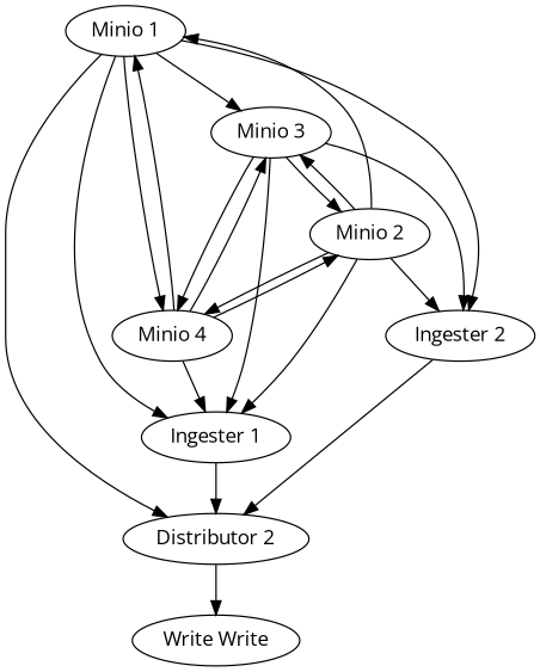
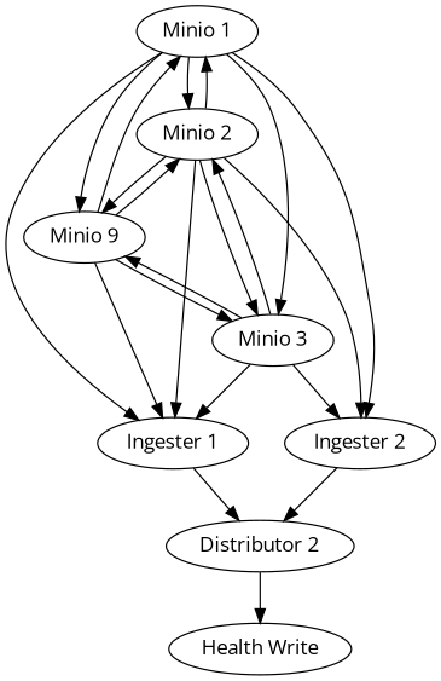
  digraph {
    fontname="Open Sans"
    node [fontname="Open Sans" func=one]
    edge [fontname="Open Sans"]
-   n1 [label="Write Write"]
+   n1 [label="Health Write"]
    n2 [label="Distributor 2"]
    n3 [label="Ingester 1"]
    n4 [label="Ingester 2"]
    n5 [func="75%" label="Minio 1"]
    n6 [func="75%" label="Minio 2"]
    n7 [func="75%" label="Minio 3"]
-   n8 [func="75%" label="Minio 4"]
+   n8 [func="75%" label="Minio 9"]
    n2 -> n1
    n3 -> n2
    n4 -> n2
    n5 -> n3
    n5 -> n4
-   n5 -> n2
+   n5 -> n6
    n5 -> n7
    n5 -> n8
    n6 -> n3
    n6 -> n4
    n6 -> n5
    n6 -> n7
    n6 -> n8
    n7 -> n3
    n7 -> n4
    n7 -> n6
    n7 -> n8
    n8 -> n3
    n8 -> n5
    n8 -> n6
    n8 -> n7
  }
